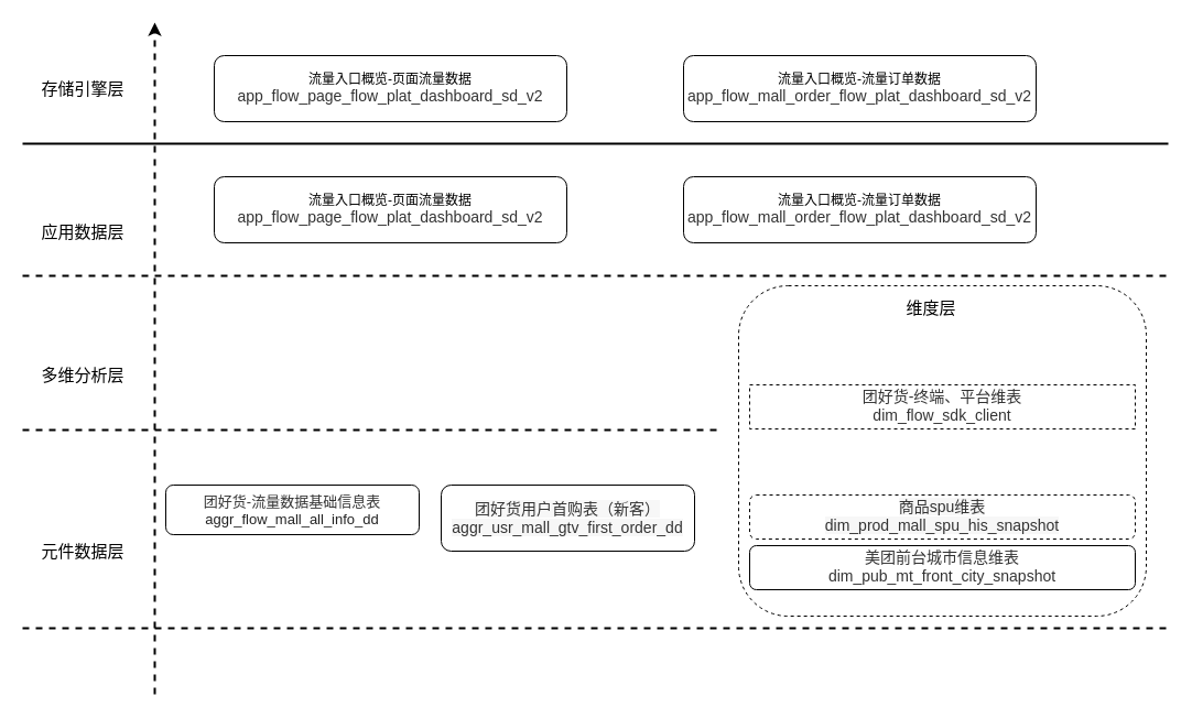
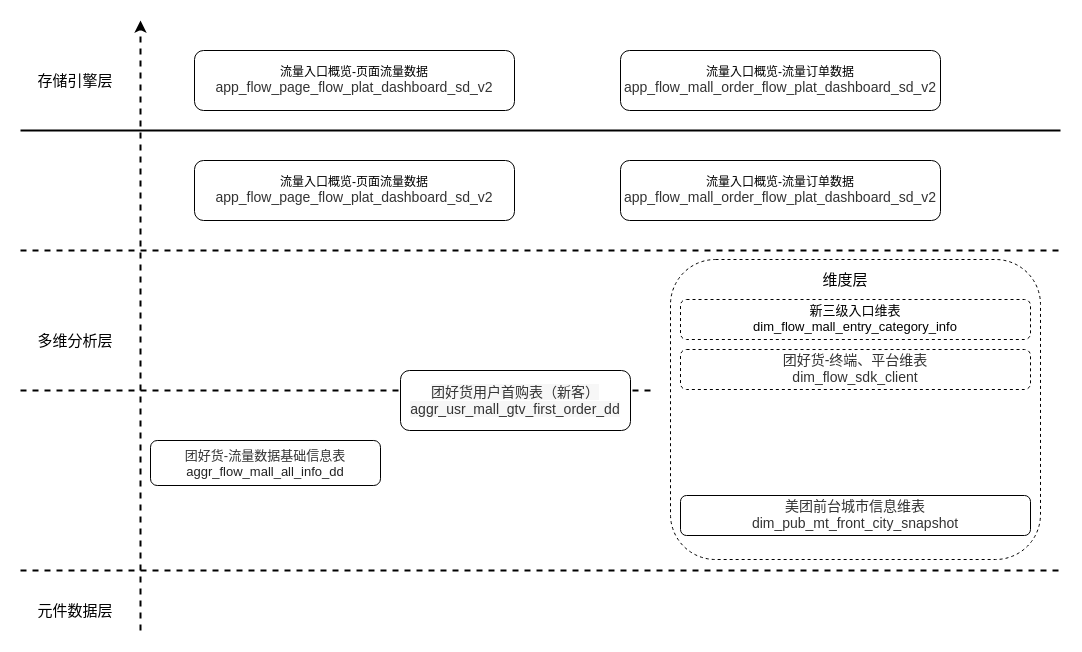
  <mxCell id="0" />
  <mxCell id="1" parent="0" />
  <mxCell id="2" value="" style="endArrow=classic;html=1;dashed=1;strokeWidth=2;" edge="1" parent="1"><mxGeometry width="50" height="50" relative="1" as="geometry"><mxPoint x="140" y="630" as="sourcePoint" /><mxPoint x="140" y="20" as="targetPoint" /></mxGeometry></mxCell>
  <mxCell id="3" value="" style="endArrow=none;dashed=1;html=1;strokeWidth=2;" edge="1" parent="1"><mxGeometry width="50" height="50" relative="1" as="geometry"><mxPoint x="20" y="570" as="sourcePoint" /><mxPoint x="1060" y="570" as="targetPoint" /></mxGeometry></mxCell>
  <mxCell id="4" value="" style="endArrow=none;dashed=1;html=1;strokeWidth=2;" edge="1" parent="1"><mxGeometry width="50" height="50" relative="1" as="geometry"><mxPoint x="20" y="390" as="sourcePoint" /><mxPoint x="650" y="390" as="targetPoint" /></mxGeometry></mxCell>
  <mxCell id="5" value="" style="endArrow=none;dashed=1;html=1;strokeWidth=2;" edge="1" parent="1"><mxGeometry width="50" height="50" relative="1" as="geometry"><mxPoint x="20" y="250" as="sourcePoint" /><mxPoint x="1060" y="250" as="targetPoint" /></mxGeometry></mxCell>
- <mxCell id="6" value="&lt;font style=&quot;font-size: 15px&quot;&gt;元件数据层&lt;/font&gt;" style="text;html=1;strokeColor=none;fillColor=none;align=center;verticalAlign=middle;whiteSpace=wrap;rounded=0;" vertex="1" parent="1"><mxGeometry x="20" y="490" width="110" height="20" as="geometry" /></mxCell>
- <mxCell id="7" value="&lt;font style=&quot;font-size: 15px&quot;&gt;应用数据层&lt;/font&gt;" style="text;html=1;strokeColor=none;fillColor=none;align=center;verticalAlign=middle;whiteSpace=wrap;rounded=0;" vertex="1" parent="1"><mxGeometry x="20" y="200" width="110" height="20" as="geometry" /></mxCell>
+ <mxCell id="6" value="&lt;font style=&quot;font-size: 15px&quot;&gt;元件数据层&lt;/font&gt;" style="text;html=1;strokeColor=none;fillColor=none;align=center;verticalAlign=middle;whiteSpace=wrap;rounded=0;" vertex="1" parent="1"><mxGeometry x="20" y="600" width="110" height="20" as="geometry" /></mxCell>
  <mxCell id="8" value="&lt;font style=&quot;font-size: 15px&quot;&gt;多维分析层&lt;/font&gt;" style="text;html=1;strokeColor=none;fillColor=none;align=center;verticalAlign=middle;whiteSpace=wrap;rounded=0;" vertex="1" parent="1"><mxGeometry x="20" y="330" width="110" height="20" as="geometry" /></mxCell>
  <mxCell id="9" value="" style="endArrow=none;html=1;strokeWidth=2;" edge="1" parent="1"><mxGeometry width="50" height="50" relative="1" as="geometry"><mxPoint x="20" y="130" as="sourcePoint" /><mxPoint x="1060" y="130" as="targetPoint" /></mxGeometry></mxCell>
  <mxCell id="10" value="流量入口概览-页面流量数据&lt;span style=&quot;color: rgb(51 , 51 , 51) ; font-family: &amp;#34;__symbol&amp;#34; , , &amp;#34;segoe ui&amp;#34; , &amp;#34;roboto&amp;#34; , &amp;#34;helvetica neue&amp;#34; , &amp;#34;helvetica&amp;#34; , &amp;#34;pingfang sc&amp;#34; , &amp;#34;hiragino sans gb&amp;#34; , &amp;#34;microsoft yahei&amp;#34; , &amp;#34;simsun&amp;#34; , sans-serif ; font-size: 14px ; background-color: rgb(255 , 255 , 255)&quot;&gt;app_flow_page_flow_plat_dashboard_sd_v2&lt;/span&gt;" style="rounded=1;whiteSpace=wrap;html=1;" vertex="1" parent="1"><mxGeometry x="194" y="160" width="320" height="60" as="geometry" /></mxCell>
  <mxCell id="11" value="流量入口概览-流量订单数据&lt;span style=&quot;color: rgb(51 , 51 , 51) ; font-family: &amp;#34;__symbol&amp;#34; , , &amp;#34;segoe ui&amp;#34; , &amp;#34;roboto&amp;#34; , &amp;#34;helvetica neue&amp;#34; , &amp;#34;helvetica&amp;#34; , &amp;#34;pingfang sc&amp;#34; , &amp;#34;hiragino sans gb&amp;#34; , &amp;#34;microsoft yahei&amp;#34; , &amp;#34;simsun&amp;#34; , sans-serif ; font-size: 14px ; background-color: rgb(255 , 255 , 255)&quot;&gt;app_flow_mall_order_flow_plat_dashboard_sd_v2&lt;/span&gt;" style="rounded=1;whiteSpace=wrap;html=1;" vertex="1" parent="1"><mxGeometry x="620" y="160" width="320" height="60" as="geometry" /></mxCell>
  <mxCell id="12" value="&lt;font style=&quot;font-size: 13px&quot;&gt;&lt;span style=&quot;color: rgb(51 , 51 , 51) ; background-color: rgb(255 , 255 , 255)&quot;&gt;团好货-流量数据基础信息表&lt;br&gt;&lt;/span&gt;&lt;span style=&quot;color: rgba(0 , 0 , 0 , 0.87) ; background-color: rgb(255 , 255 , 255)&quot;&gt;aggr_flow_mall_all_info_dd&lt;/span&gt;&lt;/font&gt;" style="rounded=1;whiteSpace=wrap;html=1;" vertex="1" parent="1"><mxGeometry x="150" y="440" width="230" height="45" as="geometry" /></mxCell>
  <mxCell id="13" value="" style="rounded=1;whiteSpace=wrap;html=1;dashed=1;glass=0;" vertex="1" parent="1"><mxGeometry x="670" y="259" width="370" height="300" as="geometry" /></mxCell>
  <mxCell id="14" value="&lt;font style=&quot;font-size: 15px&quot;&gt;维度层&lt;/font&gt;" style="text;html=1;strokeColor=none;fillColor=none;align=center;verticalAlign=middle;whiteSpace=wrap;rounded=0;" vertex="1" parent="1"><mxGeometry x="790" y="269" width="110" height="20" as="geometry" /></mxCell>
- <mxCell id="16" value="&lt;span style=&quot;color: rgb(51 , 51 , 51) ; font-family: &amp;#34;__symbol&amp;#34; , , &amp;#34;segoe ui&amp;#34; , &amp;#34;roboto&amp;#34; , &amp;#34;helvetica neue&amp;#34; , &amp;#34;helvetica&amp;#34; , &amp;#34;pingfang sc&amp;#34; , &amp;#34;hiragino sans gb&amp;#34; , &amp;#34;microsoft yahei&amp;#34; , &amp;#34;simsun&amp;#34; , sans-serif ; font-size: 14px ; background-color: rgb(255 , 255 , 255)&quot;&gt;团好货-终端、平台维表&lt;/span&gt;&lt;span style=&quot;background-color: rgb(255 , 255 , 255) ; font-size: 13px&quot;&gt;&lt;font style=&quot;font-size: 13px&quot;&gt;&lt;br&gt;&lt;/font&gt;&lt;/span&gt;&lt;div style=&quot;line-height: 18px ; font-size: 13px&quot;&gt;&lt;span style=&quot;color: rgb(51 , 51 , 51) ; font-family: &amp;#34;__symbol&amp;#34; , , &amp;#34;segoe ui&amp;#34; , &amp;#34;roboto&amp;#34; , &amp;#34;helvetica neue&amp;#34; , &amp;#34;helvetica&amp;#34; , &amp;#34;pingfang sc&amp;#34; , &amp;#34;hiragino sans gb&amp;#34; , &amp;#34;microsoft yahei&amp;#34; , &amp;#34;simsun&amp;#34; , sans-serif ; font-size: 14px ; background-color: rgb(255 , 255 , 255)&quot;&gt;dim_flow_sdk_client&lt;/span&gt;&lt;br&gt;&lt;/div&gt;" style="whiteSpace=wrap;html=1;dashed=1;rounded=0;" vertex="1" parent="1"><mxGeometry x="680" y="349" width="350" height="40" as="geometry" /></mxCell>
- <mxCell id="17" value="&lt;span style=&quot;color: rgb(51 , 51 , 51) ; font-family: &amp;#34;__symbol&amp;#34; , , &amp;#34;segoe ui&amp;#34; , &amp;#34;roboto&amp;#34; , &amp;#34;helvetica neue&amp;#34; , &amp;#34;helvetica&amp;#34; , &amp;#34;pingfang sc&amp;#34; , &amp;#34;hiragino sans gb&amp;#34; , &amp;#34;microsoft yahei&amp;#34; , &amp;#34;simsun&amp;#34; , sans-serif ; font-size: 14px ; background-color: rgb(247 , 247 , 247)&quot;&gt;商品spu维表 &lt;/span&gt;&lt;span style=&quot;background-color: rgb(255 , 255 , 255) ; font-size: 13px&quot;&gt;&lt;font style=&quot;font-size: 13px&quot;&gt;&lt;br&gt;&lt;/font&gt;&lt;/span&gt;&lt;div style=&quot;line-height: 18px ; font-size: 13px&quot;&gt;&lt;span style=&quot;color: rgb(51 , 51 , 51) ; font-family: &amp;#34;__symbol&amp;#34; , , &amp;#34;segoe ui&amp;#34; , &amp;#34;roboto&amp;#34; , &amp;#34;helvetica neue&amp;#34; , &amp;#34;helvetica&amp;#34; , &amp;#34;pingfang sc&amp;#34; , &amp;#34;hiragino sans gb&amp;#34; , &amp;#34;microsoft yahei&amp;#34; , &amp;#34;simsun&amp;#34; , sans-serif ; font-size: 14px ; background-color: rgb(247 , 247 , 247)&quot;&gt;dim_prod_mall_spu_his_snapshot&lt;/span&gt;&lt;br&gt;&lt;/div&gt;" style="rounded=1;whiteSpace=wrap;html=1;dashed=1;" vertex="1" parent="1"><mxGeometry x="680" y="449" width="350" height="40" as="geometry" /></mxCell>
+ <mxCell id="15" value="&lt;span style=&quot;background-color: rgb(255 , 255 , 255) ; font-size: 13px&quot;&gt;&lt;font style=&quot;font-size: 13px&quot;&gt;新三级入口维表&lt;br&gt;&lt;/font&gt;&lt;/span&gt;&lt;div style=&quot;line-height: 18px ; font-size: 13px&quot;&gt;&lt;span style=&quot;background-color: rgb(255 , 255 , 255)&quot;&gt;&lt;font style=&quot;font-size: 13px&quot;&gt;dim_flow_mall_entry_category_info&lt;/font&gt;&lt;/span&gt;&lt;/div&gt;" style="rounded=1;whiteSpace=wrap;html=1;dashed=1;" vertex="1" parent="1"><mxGeometry x="680" y="299" width="350" height="40" as="geometry" /></mxCell>
+ <mxCell id="16" value="&lt;span style=&quot;color: rgb(51 , 51 , 51) ; font-family: &amp;#34;__symbol&amp;#34; , , &amp;#34;segoe ui&amp;#34; , &amp;#34;roboto&amp;#34; , &amp;#34;helvetica neue&amp;#34; , &amp;#34;helvetica&amp;#34; , &amp;#34;pingfang sc&amp;#34; , &amp;#34;hiragino sans gb&amp;#34; , &amp;#34;microsoft yahei&amp;#34; , &amp;#34;simsun&amp;#34; , sans-serif ; font-size: 14px ; background-color: rgb(255 , 255 , 255)&quot;&gt;团好货-终端、平台维表&lt;/span&gt;&lt;span style=&quot;background-color: rgb(255 , 255 , 255) ; font-size: 13px&quot;&gt;&lt;font style=&quot;font-size: 13px&quot;&gt;&lt;br&gt;&lt;/font&gt;&lt;/span&gt;&lt;div style=&quot;line-height: 18px ; font-size: 13px&quot;&gt;&lt;span style=&quot;color: rgb(51 , 51 , 51) ; font-family: &amp;#34;__symbol&amp;#34; , , &amp;#34;segoe ui&amp;#34; , &amp;#34;roboto&amp;#34; , &amp;#34;helvetica neue&amp;#34; , &amp;#34;helvetica&amp;#34; , &amp;#34;pingfang sc&amp;#34; , &amp;#34;hiragino sans gb&amp;#34; , &amp;#34;microsoft yahei&amp;#34; , &amp;#34;simsun&amp;#34; , sans-serif ; font-size: 14px ; background-color: rgb(255 , 255 , 255)&quot;&gt;dim_flow_sdk_client&lt;/span&gt;&lt;br&gt;&lt;/div&gt;" style="rounded=1;whiteSpace=wrap;html=1;dashed=1;" vertex="1" parent="1"><mxGeometry x="680" y="349" width="350" height="40" as="geometry" /></mxCell>
  <mxCell id="18" value="&lt;span style=&quot;color: rgb(51 , 51 , 51) ; font-family: &amp;#34;__symbol&amp;#34; , , &amp;#34;segoe ui&amp;#34; , &amp;#34;roboto&amp;#34; , &amp;#34;helvetica neue&amp;#34; , &amp;#34;helvetica&amp;#34; , &amp;#34;pingfang sc&amp;#34; , &amp;#34;hiragino sans gb&amp;#34; , &amp;#34;microsoft yahei&amp;#34; , &amp;#34;simsun&amp;#34; , sans-serif ; font-size: 14px ; background-color: rgb(255 , 255 , 255)&quot;&gt;美团前台城市信息维表&lt;/span&gt;&lt;span style=&quot;background-color: rgb(255 , 255 , 255) ; font-size: 13px&quot;&gt;&lt;font style=&quot;font-size: 13px&quot;&gt;&lt;br&gt;&lt;/font&gt;&lt;/span&gt;&lt;div style=&quot;line-height: 18px ; font-size: 13px&quot;&gt;&lt;span style=&quot;color: rgb(51 , 51 , 51) ; font-family: &amp;#34;__symbol&amp;#34; , , &amp;#34;segoe ui&amp;#34; , &amp;#34;roboto&amp;#34; , &amp;#34;helvetica neue&amp;#34; , &amp;#34;helvetica&amp;#34; , &amp;#34;pingfang sc&amp;#34; , &amp;#34;hiragino sans gb&amp;#34; , &amp;#34;microsoft yahei&amp;#34; , &amp;#34;simsun&amp;#34; , sans-serif ; font-size: 14px ; background-color: rgb(255 , 255 , 255)&quot;&gt;dim_pub_mt_front_city_snapshot&lt;/span&gt;&lt;br&gt;&lt;/div&gt;" style="rounded=1;whiteSpace=wrap;html=1;dashed=0;" vertex="1" parent="1"><mxGeometry x="680" y="495" width="350" height="40" as="geometry" /></mxCell>
- <mxCell id="19" value="&lt;font style=&quot;font-size: 13px&quot;&gt;&lt;span style=&quot;color: rgb(51 , 51 , 51) ; font-family: &amp;#34;__symbol&amp;#34; , , &amp;#34;segoe ui&amp;#34; , &amp;#34;roboto&amp;#34; , &amp;#34;helvetica neue&amp;#34; , &amp;#34;helvetica&amp;#34; , &amp;#34;pingfang sc&amp;#34; , &amp;#34;hiragino sans gb&amp;#34; , &amp;#34;microsoft yahei&amp;#34; , &amp;#34;simsun&amp;#34; , sans-serif ; font-size: 14px ; background-color: rgb(247 , 247 , 247)&quot;&gt;团好货用户首购表（新客）&lt;/span&gt;&lt;span style=&quot;color: rgb(51 , 51 , 51) ; background-color: rgb(255 , 255 , 255)&quot;&gt;&lt;br&gt;&lt;/span&gt;&lt;span style=&quot;color: rgb(51 , 51 , 51) ; font-family: &amp;#34;__symbol&amp;#34; , , &amp;#34;segoe ui&amp;#34; , &amp;#34;roboto&amp;#34; , &amp;#34;helvetica neue&amp;#34; , &amp;#34;helvetica&amp;#34; , &amp;#34;pingfang sc&amp;#34; , &amp;#34;hiragino sans gb&amp;#34; , &amp;#34;microsoft yahei&amp;#34; , &amp;#34;simsun&amp;#34; , sans-serif ; font-size: 14px ; background-color: rgb(247 , 247 , 247)&quot;&gt;aggr_usr_mall_gtv_first_order_dd&lt;/span&gt;&lt;br&gt;&lt;/font&gt;" style="rounded=1;whiteSpace=wrap;html=1;" vertex="1" parent="1"><mxGeometry x="400" y="440" width="230" height="60" as="geometry" /></mxCell>
+ <mxCell id="19" value="&lt;font style=&quot;font-size: 13px&quot;&gt;&lt;span style=&quot;color: rgb(51 , 51 , 51) ; font-family: &amp;#34;__symbol&amp;#34; , , &amp;#34;segoe ui&amp;#34; , &amp;#34;roboto&amp;#34; , &amp;#34;helvetica neue&amp;#34; , &amp;#34;helvetica&amp;#34; , &amp;#34;pingfang sc&amp;#34; , &amp;#34;hiragino sans gb&amp;#34; , &amp;#34;microsoft yahei&amp;#34; , &amp;#34;simsun&amp;#34; , sans-serif ; font-size: 14px ; background-color: rgb(247 , 247 , 247)&quot;&gt;团好货用户首购表（新客）&lt;/span&gt;&lt;span style=&quot;color: rgb(51 , 51 , 51) ; background-color: rgb(255 , 255 , 255)&quot;&gt;&lt;br&gt;&lt;/span&gt;&lt;span style=&quot;color: rgb(51 , 51 , 51) ; font-family: &amp;#34;__symbol&amp;#34; , , &amp;#34;segoe ui&amp;#34; , &amp;#34;roboto&amp;#34; , &amp;#34;helvetica neue&amp;#34; , &amp;#34;helvetica&amp;#34; , &amp;#34;pingfang sc&amp;#34; , &amp;#34;hiragino sans gb&amp;#34; , &amp;#34;microsoft yahei&amp;#34; , &amp;#34;simsun&amp;#34; , sans-serif ; font-size: 14px ; background-color: rgb(247 , 247 , 247)&quot;&gt;aggr_usr_mall_gtv_first_order_dd&lt;/span&gt;&lt;br&gt;&lt;/font&gt;" style="rounded=1;whiteSpace=wrap;html=1;" vertex="1" parent="1"><mxGeometry x="400" y="370" width="230" height="60" as="geometry" /></mxCell>
  <mxCell id="20" value="&lt;font style=&quot;font-size: 15px&quot;&gt;存储引擎层&lt;/font&gt;" style="text;html=1;strokeColor=none;fillColor=none;align=center;verticalAlign=middle;whiteSpace=wrap;rounded=0;" vertex="1" parent="1"><mxGeometry x="20" y="70" width="110" height="20" as="geometry" /></mxCell>
  <mxCell id="21" value="流量入口概览-页面流量数据&lt;span style=&quot;color: rgb(51 , 51 , 51) ; font-family: &amp;#34;__symbol&amp;#34; , , &amp;#34;segoe ui&amp;#34; , &amp;#34;roboto&amp;#34; , &amp;#34;helvetica neue&amp;#34; , &amp;#34;helvetica&amp;#34; , &amp;#34;pingfang sc&amp;#34; , &amp;#34;hiragino sans gb&amp;#34; , &amp;#34;microsoft yahei&amp;#34; , &amp;#34;simsun&amp;#34; , sans-serif ; font-size: 14px ; background-color: rgb(255 , 255 , 255)&quot;&gt;app_flow_page_flow_plat_dashboard_sd_v2&lt;/span&gt;" style="rounded=1;whiteSpace=wrap;html=1;" vertex="1" parent="1"><mxGeometry x="194" y="50" width="320" height="60" as="geometry" /></mxCell>
  <mxCell id="22" value="流量入口概览-流量订单数据&lt;span style=&quot;color: rgb(51 , 51 , 51) ; font-family: &amp;#34;__symbol&amp;#34; , , &amp;#34;segoe ui&amp;#34; , &amp;#34;roboto&amp;#34; , &amp;#34;helvetica neue&amp;#34; , &amp;#34;helvetica&amp;#34; , &amp;#34;pingfang sc&amp;#34; , &amp;#34;hiragino sans gb&amp;#34; , &amp;#34;microsoft yahei&amp;#34; , &amp;#34;simsun&amp;#34; , sans-serif ; font-size: 14px ; background-color: rgb(255 , 255 , 255)&quot;&gt;app_flow_mall_order_flow_plat_dashboard_sd_v2&lt;/span&gt;" style="rounded=1;whiteSpace=wrap;html=1;" vertex="1" parent="1"><mxGeometry x="620" y="50" width="320" height="60" as="geometry" /></mxCell>
